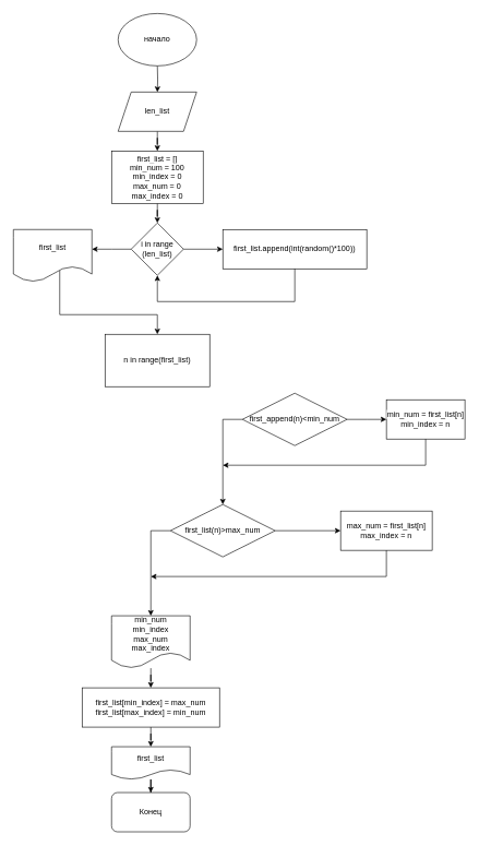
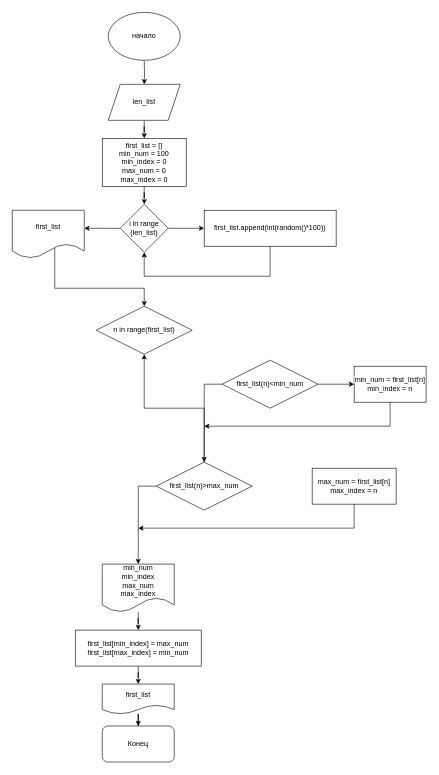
  <mxCell id="0" />
  <mxCell id="1" parent="0" />
  <mxCell id="2" value="" style="edgeStyle=orthogonalEdgeStyle;rounded=0;orthogonalLoop=1;jettySize=auto;html=1;" edge="1" parent="1" target="4"><mxGeometry relative="1" as="geometry"><mxPoint x="240" y="100" as="sourcePoint" /></mxGeometry></mxCell>
  <mxCell id="3" value="" style="edgeStyle=orthogonalEdgeStyle;rounded=0;orthogonalLoop=1;jettySize=auto;html=1;" edge="1" parent="1" source="4" target="6"><mxGeometry relative="1" as="geometry" /></mxCell>
  <mxCell id="4" value="len_list" style="shape=parallelogram;perimeter=parallelogramPerimeter;whiteSpace=wrap;html=1;fixedSize=1;" vertex="1" parent="1"><mxGeometry x="180" y="140" width="120" height="60" as="geometry" /></mxCell>
  <mxCell id="5" value="" style="edgeStyle=orthogonalEdgeStyle;rounded=0;orthogonalLoop=1;jettySize=auto;html=1;" edge="1" parent="1" source="6" target="9"><mxGeometry relative="1" as="geometry" /></mxCell>
  <mxCell id="6" value="&lt;font style=&quot;font-size: 12px;&quot;&gt;&lt;code style=&quot;box-sizing: inherit; font-family: var(--font-monospace); overflow-wrap: break-word; cursor: pointer; color: var(--monospace-text-color); text-align: start; background-color: rgb(255, 255, 255);&quot;&gt;first_list = []&lt;/code&gt;&lt;span style=&quot;font-family: Roboto, -apple-system, &amp;quot;apple color emoji&amp;quot;, BlinkMacSystemFont, &amp;quot;Segoe UI&amp;quot;, Roboto, Oxygen-Sans, Ubuntu, Cantarell, &amp;quot;Helvetica Neue&amp;quot;, sans-serif; text-align: start; background-color: rgb(255, 255, 255);&quot;&gt;&lt;br/&gt;&lt;/span&gt;&lt;code style=&quot;box-sizing: inherit; font-family: var(--font-monospace); overflow-wrap: break-word; cursor: pointer; color: var(--monospace-text-color); text-align: start; background-color: rgb(255, 255, 255);&quot;&gt;min_num = 100&lt;/code&gt;&lt;span style=&quot;font-family: Roboto, -apple-system, &amp;quot;apple color emoji&amp;quot;, BlinkMacSystemFont, &amp;quot;Segoe UI&amp;quot;, Roboto, Oxygen-Sans, Ubuntu, Cantarell, &amp;quot;Helvetica Neue&amp;quot;, sans-serif; text-align: start; background-color: rgb(255, 255, 255);&quot;&gt;&lt;br/&gt;&lt;/span&gt;&lt;code style=&quot;box-sizing: inherit; font-family: var(--font-monospace); overflow-wrap: break-word; cursor: pointer; color: var(--monospace-text-color); text-align: start; background-color: rgb(255, 255, 255);&quot;&gt;min_index = 0&lt;/code&gt;&lt;span style=&quot;font-family: Roboto, -apple-system, &amp;quot;apple color emoji&amp;quot;, BlinkMacSystemFont, &amp;quot;Segoe UI&amp;quot;, Roboto, Oxygen-Sans, Ubuntu, Cantarell, &amp;quot;Helvetica Neue&amp;quot;, sans-serif; text-align: start; background-color: rgb(255, 255, 255);&quot;&gt;&lt;br/&gt;&lt;/span&gt;&lt;code style=&quot;box-sizing: inherit; font-family: var(--font-monospace); overflow-wrap: break-word; cursor: pointer; color: var(--monospace-text-color); text-align: start; background-color: rgb(255, 255, 255);&quot;&gt;max_num = 0&lt;/code&gt;&lt;span style=&quot;font-family: Roboto, -apple-system, &amp;quot;apple color emoji&amp;quot;, BlinkMacSystemFont, &amp;quot;Segoe UI&amp;quot;, Roboto, Oxygen-Sans, Ubuntu, Cantarell, &amp;quot;Helvetica Neue&amp;quot;, sans-serif; text-align: start; background-color: rgb(255, 255, 255);&quot;&gt;&lt;br/&gt;&lt;/span&gt;&lt;code style=&quot;box-sizing: inherit; font-family: var(--font-monospace); overflow-wrap: break-word; cursor: pointer; color: var(--monospace-text-color); text-align: start; background-color: rgb(255, 255, 255);&quot;&gt;max_index = 0&lt;/code&gt;&lt;/font&gt;" style="whiteSpace=wrap;html=1;" vertex="1" parent="1"><mxGeometry x="170" y="230" width="140" height="80" as="geometry" /></mxCell>
  <mxCell id="7" value="" style="edgeStyle=orthogonalEdgeStyle;rounded=0;orthogonalLoop=1;jettySize=auto;html=1;" edge="1" parent="1" source="9" target="11"><mxGeometry relative="1" as="geometry"><mxPoint x="337" y="380" as="targetPoint" /></mxGeometry></mxCell>
  <mxCell id="8" value="" style="edgeStyle=orthogonalEdgeStyle;rounded=0;orthogonalLoop=1;jettySize=auto;html=1;" edge="1" parent="1" source="9"><mxGeometry relative="1" as="geometry"><mxPoint x="140" y="380" as="targetPoint" /></mxGeometry></mxCell>
  <mxCell id="9" value="i in range (len_list)" style="rhombus;whiteSpace=wrap;html=1;" vertex="1" parent="1"><mxGeometry x="200" y="340" width="80" height="80" as="geometry" /></mxCell>
  <mxCell id="10" value="начало" style="ellipse;whiteSpace=wrap;html=1;" vertex="1" parent="1"><mxGeometry x="180" y="20" width="120" height="80" as="geometry" /></mxCell>
  <mxCell id="11" value="&lt;span style=&quot;&quot;&gt;first_list.append(int(random()*100))&lt;/span&gt;" style="rounded=0;whiteSpace=wrap;html=1;fontSize=12;" vertex="1" parent="1"><mxGeometry x="340" y="350" width="220" height="60" as="geometry" /></mxCell>
  <mxCell id="12" value="" style="endArrow=classic;html=1;rounded=0;fontSize=12;exitX=0.5;exitY=1;exitDx=0;exitDy=0;entryX=0.5;entryY=1;entryDx=0;entryDy=0;" edge="1" parent="1" source="11" target="9"><mxGeometry width="50" height="50" relative="1" as="geometry"><mxPoint x="230" y="550" as="sourcePoint" /><mxPoint x="450" y="450" as="targetPoint" /><Array as="points"><mxPoint x="450" y="460" /><mxPoint x="240" y="460" /></Array></mxGeometry></mxCell>
  <mxCell id="13" value="" style="edgeStyle=orthogonalEdgeStyle;rounded=0;orthogonalLoop=1;jettySize=auto;html=1;fontSize=12;exitX=0.59;exitY=0.783;exitDx=0;exitDy=0;exitPerimeter=0;" edge="1" parent="1" source="14" target="15"><mxGeometry relative="1" as="geometry"><Array as="points"><mxPoint x="91" y="480" /><mxPoint x="240" y="480" /></Array></mxGeometry></mxCell>
  <mxCell id="14" value="&lt;span style=&quot;&quot;&gt;first_list&lt;/span&gt;" style="shape=document;whiteSpace=wrap;html=1;boundedLbl=1;fontSize=12;" vertex="1" parent="1"><mxGeometry x="20" y="350" width="120" height="80" as="geometry" /></mxCell>
- <mxCell id="15" value="&lt;span style=&quot;&quot;&gt;n in range(first_list)&lt;/span&gt;" style="whiteSpace=wrap;html=1;rounded=0;" vertex="1" parent="1"><mxGeometry x="160" y="510" width="160" height="80" as="geometry" /></mxCell>
+ <mxCell id="15" value="&lt;span style=&quot;&quot;&gt;n in range(first_list)&lt;/span&gt;" style="rhombus;whiteSpace=wrap;html=1;" vertex="1" parent="1"><mxGeometry x="160" y="510" width="160" height="80" as="geometry" /></mxCell>
  <mxCell id="16" value="" style="edgeStyle=orthogonalEdgeStyle;rounded=0;orthogonalLoop=1;jettySize=auto;html=1;fontSize=12;" edge="1" parent="1" source="17"><mxGeometry relative="1" as="geometry"><mxPoint x="590" y="640" as="targetPoint" /></mxGeometry></mxCell>
- <mxCell id="17" value="first_append(n)&amp;lt;min_num" style="rhombus;whiteSpace=wrap;html=1;" vertex="1" parent="1"><mxGeometry x="370" y="600" width="160" height="80" as="geometry" /></mxCell>
+ <mxCell id="17" value="first_list(n)&amp;lt;min_num" style="rhombus;whiteSpace=wrap;html=1;" vertex="1" parent="1"><mxGeometry x="370" y="600" width="160" height="80" as="geometry" /></mxCell>
  <mxCell id="18" value="&lt;font style=&quot;font-size: 12px;&quot;&gt;&lt;code style=&quot;box-sizing: inherit; font-family: var(--font-monospace); overflow-wrap: break-word; cursor: pointer; color: var(--monospace-text-color); text-align: start; background-color: rgb(255, 255, 255);&quot;&gt;   min_num = first_list[n]&lt;/code&gt;&lt;span style=&quot;font-family: Roboto, -apple-system, &amp;quot;apple color emoji&amp;quot;, BlinkMacSystemFont, &amp;quot;Segoe UI&amp;quot;, Roboto, Oxygen-Sans, Ubuntu, Cantarell, &amp;quot;Helvetica Neue&amp;quot;, sans-serif; text-align: start; background-color: rgb(255, 255, 255);&quot;&gt;&lt;br&gt;&lt;/span&gt;&lt;code style=&quot;box-sizing: inherit; font-family: var(--font-monospace); overflow-wrap: break-word; cursor: pointer; color: var(--monospace-text-color); text-align: start; background-color: rgb(255, 255, 255);&quot;&gt;        min_index = n&lt;/code&gt;&lt;/font&gt;" style="whiteSpace=wrap;html=1;" vertex="1" parent="1"><mxGeometry x="590" y="610" width="120" height="60" as="geometry" /></mxCell>
  <mxCell id="19" value="" style="endArrow=none;html=1;rounded=0;fontSize=12;entryX=0.5;entryY=1;entryDx=0;entryDy=0;" edge="1" parent="1"><mxGeometry width="50" height="50" relative="1" as="geometry"><mxPoint x="650" y="710" as="sourcePoint" /><mxPoint x="650" y="670" as="targetPoint" /></mxGeometry></mxCell>
  <mxCell id="20" value="" style="endArrow=none;html=1;rounded=0;fontSize=12;entryX=0;entryY=0.5;entryDx=0;entryDy=0;" edge="1" parent="1" target="17"><mxGeometry width="50" height="50" relative="1" as="geometry"><mxPoint x="340" y="640" as="sourcePoint" /><mxPoint x="280" y="680" as="targetPoint" /></mxGeometry></mxCell>
  <mxCell id="21" value="" style="endArrow=classic;html=1;rounded=0;fontSize=12;" edge="1" parent="1"><mxGeometry width="50" height="50" relative="1" as="geometry"><mxPoint x="340" y="640" as="sourcePoint" /><mxPoint x="340" y="770" as="targetPoint" /></mxGeometry></mxCell>
  <mxCell id="22" value="" style="endArrow=classic;html=1;rounded=0;fontSize=12;" edge="1" parent="1"><mxGeometry width="50" height="50" relative="1" as="geometry"><mxPoint x="650" y="710" as="sourcePoint" /><mxPoint x="340" y="710" as="targetPoint" /></mxGeometry></mxCell>
- <mxCell id="23" value="" style="edgeStyle=orthogonalEdgeStyle;rounded=0;orthogonalLoop=1;jettySize=auto;html=1;fontSize=12;" edge="1" parent="1" source="24" target="25"><mxGeometry relative="1" as="geometry" /></mxCell>
+ <mxCell id="23" value="" style="edgeStyle=orthogonalEdgeStyle;rounded=0;orthogonalLoop=1;jettySize=auto;html=1;fontSize=12;" edge="1" parent="1" source="24" target="15"><mxGeometry relative="1" as="geometry" /></mxCell>
  <mxCell id="24" value="first_list(n)&amp;gt;max_num" style="rhombus;whiteSpace=wrap;html=1;" vertex="1" parent="1"><mxGeometry x="260" y="770" width="160" height="80" as="geometry" /></mxCell>
  <mxCell id="25" value="&lt;font style=&quot;font-size: 12px;&quot;&gt;&lt;code style=&quot;box-sizing: inherit; font-family: var(--font-monospace); overflow-wrap: break-word; cursor: pointer; color: var(--monospace-text-color); text-align: start; background-color: rgb(255, 255, 255);&quot;&gt;   max_num = first_list[n]&lt;/code&gt;&lt;span style=&quot;font-family: Roboto, -apple-system, &amp;quot;apple color emoji&amp;quot;, BlinkMacSystemFont, &amp;quot;Segoe UI&amp;quot;, Roboto, Oxygen-Sans, Ubuntu, Cantarell, &amp;quot;Helvetica Neue&amp;quot;, sans-serif; text-align: start; background-color: rgb(255, 255, 255);&quot;&gt;&lt;br&gt;&lt;/span&gt;&lt;code style=&quot;box-sizing: inherit; font-family: var(--font-monospace); overflow-wrap: break-word; cursor: pointer; color: var(--monospace-text-color); text-align: start; background-color: rgb(255, 255, 255);&quot;&gt;        max_index = n&lt;/code&gt;&lt;/font&gt;" style="whiteSpace=wrap;html=1;" vertex="1" parent="1"><mxGeometry x="520" y="780" width="140" height="60" as="geometry" /></mxCell>
  <mxCell id="26" value="" style="endArrow=none;html=1;rounded=0;fontSize=12;entryX=0.5;entryY=1;entryDx=0;entryDy=0;" edge="1" parent="1" target="25"><mxGeometry width="50" height="50" relative="1" as="geometry"><mxPoint x="590" y="880" as="sourcePoint" /><mxPoint x="170" y="850" as="targetPoint" /></mxGeometry></mxCell>
  <mxCell id="27" value="" style="endArrow=none;html=1;rounded=0;fontSize=12;entryX=0;entryY=0.5;entryDx=0;entryDy=0;" edge="1" parent="1" target="24"><mxGeometry width="50" height="50" relative="1" as="geometry"><mxPoint x="230" y="810" as="sourcePoint" /><mxPoint x="170" y="850" as="targetPoint" /></mxGeometry></mxCell>
  <mxCell id="28" value="" style="endArrow=classic;html=1;rounded=0;fontSize=12;" edge="1" parent="1"><mxGeometry width="50" height="50" relative="1" as="geometry"><mxPoint x="230" y="810" as="sourcePoint" /><mxPoint x="230" y="940" as="targetPoint" /></mxGeometry></mxCell>
  <mxCell id="29" value="" style="endArrow=classic;html=1;rounded=0;fontSize=12;" edge="1" parent="1"><mxGeometry width="50" height="50" relative="1" as="geometry"><mxPoint x="590" y="880" as="sourcePoint" /><mxPoint x="230" y="880" as="targetPoint" /></mxGeometry></mxCell>
  <mxCell id="30" value="" style="edgeStyle=orthogonalEdgeStyle;rounded=0;orthogonalLoop=1;jettySize=auto;html=1;fontSize=12;" edge="1" parent="1" source="31" target="33"><mxGeometry relative="1" as="geometry" /></mxCell>
  <mxCell id="31" value="min_num&lt;br&gt;min_index&lt;br&gt;max_num&lt;br&gt;max_index" style="shape=document;whiteSpace=wrap;html=1;boundedLbl=1;fontSize=12;" vertex="1" parent="1"><mxGeometry x="170" y="940" width="120" height="80" as="geometry" /></mxCell>
  <mxCell id="32" value="" style="edgeStyle=orthogonalEdgeStyle;rounded=0;orthogonalLoop=1;jettySize=auto;html=1;fontSize=12;" edge="1" parent="1" source="33" target="35"><mxGeometry relative="1" as="geometry" /></mxCell>
  <mxCell id="33" value="&lt;font style=&quot;font-size: 12px;&quot;&gt;&lt;code style=&quot;box-sizing: inherit; font-family: var(--font-monospace); overflow-wrap: break-word; cursor: pointer; color: var(--monospace-text-color); text-align: start; background-color: rgb(255, 255, 255);&quot;&gt;first_list[min_index] = max_num&lt;/code&gt;&lt;span style=&quot;font-family: Roboto, -apple-system, &amp;quot;apple color emoji&amp;quot;, BlinkMacSystemFont, &amp;quot;Segoe UI&amp;quot;, Roboto, Oxygen-Sans, Ubuntu, Cantarell, &amp;quot;Helvetica Neue&amp;quot;, sans-serif; text-align: start; background-color: rgb(255, 255, 255);&quot;&gt;&lt;br&gt;&lt;/span&gt;&lt;code style=&quot;box-sizing: inherit; font-family: var(--font-monospace); overflow-wrap: break-word; cursor: pointer; color: var(--monospace-text-color); text-align: start; background-color: rgb(255, 255, 255);&quot;&gt;first_list[max_index] = min_num&lt;/code&gt;&lt;/font&gt;" style="whiteSpace=wrap;html=1;" vertex="1" parent="1"><mxGeometry x="125" y="1050" width="210" height="60" as="geometry" /></mxCell>
  <mxCell id="34" value="" style="edgeStyle=orthogonalEdgeStyle;rounded=0;orthogonalLoop=1;jettySize=auto;html=1;fontSize=12;" edge="1" parent="1" source="35" target="36"><mxGeometry relative="1" as="geometry" /></mxCell>
  <mxCell id="35" value="first_list" style="shape=document;whiteSpace=wrap;html=1;boundedLbl=1;" vertex="1" parent="1"><mxGeometry x="170" y="1140" width="120" height="50" as="geometry" /></mxCell>
  <mxCell id="36" value="Конец" style="whiteSpace=wrap;html=1;rounded=1;" vertex="1" parent="1"><mxGeometry x="170" y="1210" width="120" height="60" as="geometry" /></mxCell>
